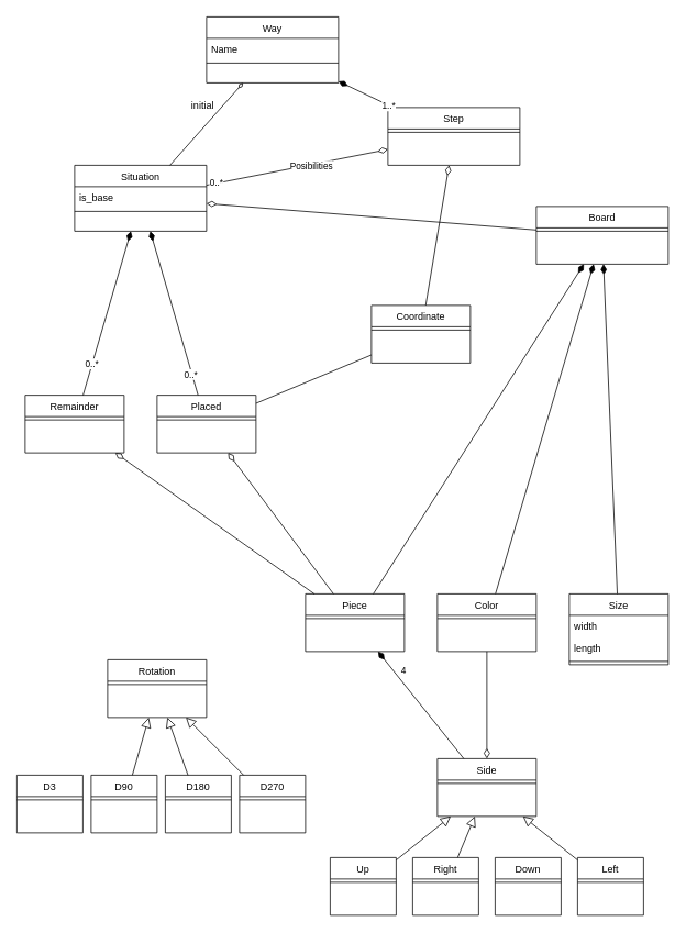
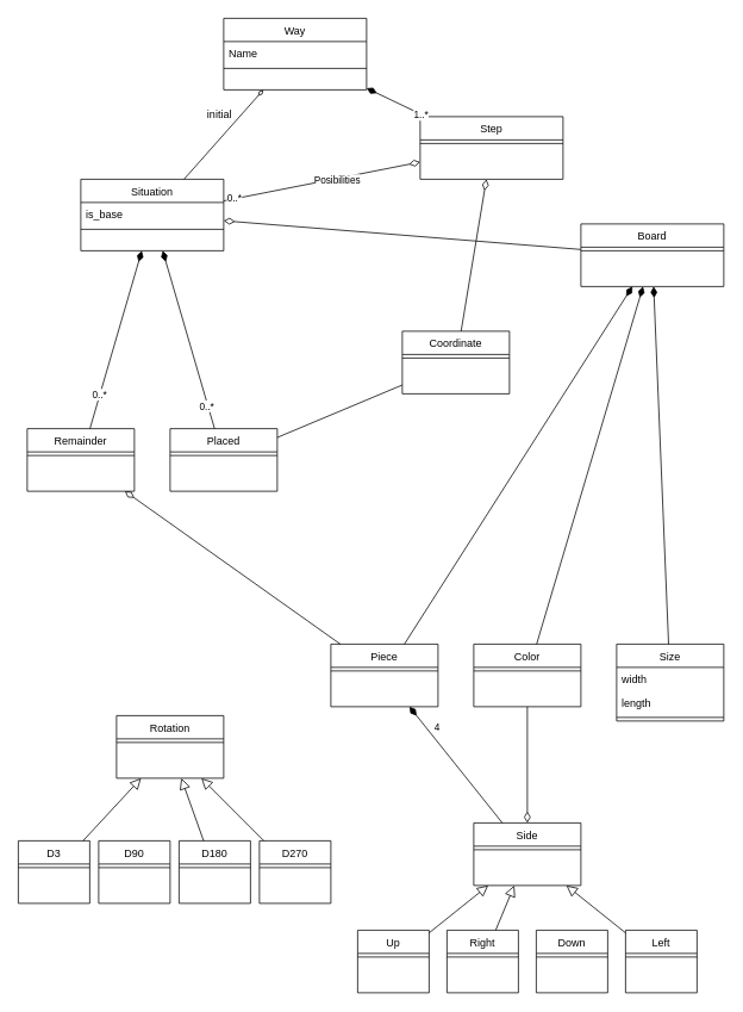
  <mxCell id="0" />
  <mxCell id="1" parent="0" />
  <mxCell id="2" value="Way" style="swimlane;fontStyle=0;align=center;verticalAlign=top;childLayout=stackLayout;horizontal=1;startSize=26;horizontalStack=0;resizeParent=1;resizeLast=0;collapsible=1;marginBottom=0;rounded=0;shadow=0;strokeWidth=1;" parent="1" vertex="1"><mxGeometry x="250" y="20" width="160" height="80" as="geometry"><mxRectangle x="230" y="140" width="160" height="26" as="alternateBounds" /></mxGeometry></mxCell>
  <mxCell id="3" value="Name" style="text;align=left;verticalAlign=top;spacingLeft=4;spacingRight=4;overflow=hidden;rotatable=0;points=[[0,0.5],[1,0.5]];portConstraint=eastwest;" parent="2" vertex="1"><mxGeometry y="26" width="160" height="26" as="geometry" /></mxCell>
  <mxCell id="4" value="" style="line;html=1;strokeWidth=1;align=left;verticalAlign=middle;spacingTop=-1;spacingLeft=3;spacingRight=3;rotatable=0;labelPosition=right;points=[];portConstraint=eastwest;" parent="2" vertex="1"><mxGeometry y="52" width="160" height="8" as="geometry" /></mxCell>
  <mxCell id="5" value="Step" style="swimlane;fontStyle=0;align=center;verticalAlign=top;childLayout=stackLayout;horizontal=1;startSize=26;horizontalStack=0;resizeParent=1;resizeLast=0;collapsible=1;marginBottom=0;rounded=0;shadow=0;strokeWidth=1;" parent="1" vertex="1"><mxGeometry x="470" y="130" width="160" height="70" as="geometry"><mxRectangle x="130" y="380" width="160" height="26" as="alternateBounds" /></mxGeometry></mxCell>
  <mxCell id="6" value="" style="line;html=1;strokeWidth=1;align=left;verticalAlign=middle;spacingTop=-1;spacingLeft=3;spacingRight=3;rotatable=0;labelPosition=right;points=[];portConstraint=eastwest;" parent="5" vertex="1"><mxGeometry y="26" width="160" height="8" as="geometry" /></mxCell>
  <mxCell id="7" value="" style="endArrow=diamondThin;endSize=10;endFill=1;shadow=0;strokeWidth=1;rounded=0;elbow=vertical;" parent="1" source="5" target="2" edge="1"><mxGeometry width="160" relative="1" as="geometry"><mxPoint x="210" y="203" as="sourcePoint" /><mxPoint x="210" y="203" as="targetPoint" /></mxGeometry></mxCell>
  <mxCell id="8" value="1..*" style="edgeLabel;html=1;align=center;verticalAlign=middle;resizable=0;points=[];" parent="7" vertex="1" connectable="0"><mxGeometry x="-0.817" relative="1" as="geometry"><mxPoint y="1" as="offset" /></mxGeometry></mxCell>
  <mxCell id="9" value="Board" style="swimlane;fontStyle=0;align=center;verticalAlign=top;childLayout=stackLayout;horizontal=1;startSize=26;horizontalStack=0;resizeParent=1;resizeLast=0;collapsible=1;marginBottom=0;rounded=0;shadow=0;strokeWidth=1;" parent="1" vertex="1"><mxGeometry x="650" y="250" width="160" height="70" as="geometry"><mxRectangle x="340" y="380" width="170" height="26" as="alternateBounds" /></mxGeometry></mxCell>
  <mxCell id="10" value="" style="line;html=1;strokeWidth=1;align=left;verticalAlign=middle;spacingTop=-1;spacingLeft=3;spacingRight=3;rotatable=0;labelPosition=right;points=[];portConstraint=eastwest;" parent="9" vertex="1"><mxGeometry y="26" width="160" height="8" as="geometry" /></mxCell>
  <mxCell id="11" value="" style="endArrow=diamondThin;endSize=10;endFill=0;shadow=0;strokeWidth=1;rounded=0;elbow=vertical;" parent="1" source="9" target="12" edge="1"><mxGeometry width="160" relative="1" as="geometry"><mxPoint x="220" y="373" as="sourcePoint" /><mxPoint x="320" y="271" as="targetPoint" /></mxGeometry></mxCell>
  <mxCell id="12" value="Situation" style="swimlane;fontStyle=0;align=center;verticalAlign=top;childLayout=stackLayout;horizontal=1;startSize=26;horizontalStack=0;resizeParent=1;resizeLast=0;collapsible=1;marginBottom=0;rounded=0;shadow=0;strokeWidth=1;" parent="1" vertex="1"><mxGeometry x="90" y="200" width="160" height="80" as="geometry"><mxRectangle x="550" y="140" width="160" height="26" as="alternateBounds" /></mxGeometry></mxCell>
  <mxCell id="13" value="is_base" style="text;align=left;verticalAlign=top;spacingLeft=4;spacingRight=4;overflow=hidden;rotatable=0;points=[[0,0.5],[1,0.5]];portConstraint=eastwest;" parent="12" vertex="1"><mxGeometry y="26" width="160" height="26" as="geometry" /></mxCell>
  <mxCell id="14" value="" style="line;html=1;strokeWidth=1;align=left;verticalAlign=middle;spacingTop=-1;spacingLeft=3;spacingRight=3;rotatable=0;labelPosition=right;points=[];portConstraint=eastwest;" parent="12" vertex="1"><mxGeometry y="52" width="160" height="8" as="geometry" /></mxCell>
  <mxCell id="15" value="" style="endArrow=none;shadow=0;strokeWidth=1;rounded=0;endFill=0;elbow=vertical;startArrow=diamondThin;startFill=0;" parent="1" source="2" target="12" edge="1"><mxGeometry x="0.5" y="41" relative="1" as="geometry"><mxPoint x="390" y="192" as="sourcePoint" /><mxPoint x="550" y="192" as="targetPoint" /><mxPoint x="-40" y="32" as="offset" /></mxGeometry></mxCell>
  <mxCell id="16" value="initial" style="text;html=1;resizable=0;points=[];;align=center;verticalAlign=middle;labelBackgroundColor=none;rounded=0;shadow=0;strokeWidth=1;fontSize=12;" parent="15" vertex="1" connectable="0"><mxGeometry x="0.5" y="49" relative="1" as="geometry"><mxPoint x="-20" y="-79.3" as="offset" /></mxGeometry></mxCell>
  <mxCell id="17" value="" style="endArrow=diamondThin;endSize=10;endFill=0;shadow=0;strokeWidth=1;rounded=0;elbow=vertical;" parent="1" source="12" target="5" edge="1"><mxGeometry width="160" relative="1" as="geometry"><mxPoint x="452" y="360" as="sourcePoint" /><mxPoint x="543.429" y="260" as="targetPoint" /></mxGeometry></mxCell>
  <mxCell id="18" value="Posibilities" style="edgeLabel;html=1;align=center;verticalAlign=middle;resizable=0;points=[];" parent="17" vertex="1" connectable="0"><mxGeometry x="0.154" y="-1" relative="1" as="geometry"><mxPoint as="offset" /></mxGeometry></mxCell>
  <mxCell id="19" value="0..*" style="edgeLabel;html=1;align=center;verticalAlign=middle;resizable=0;points=[];" parent="17" vertex="1" connectable="0"><mxGeometry x="-0.891" y="1" relative="1" as="geometry"><mxPoint as="offset" /></mxGeometry></mxCell>
  <mxCell id="20" value="Piece" style="swimlane;fontStyle=0;align=center;verticalAlign=top;childLayout=stackLayout;horizontal=1;startSize=26;horizontalStack=0;resizeParent=1;resizeLast=0;collapsible=1;marginBottom=0;rounded=0;shadow=0;strokeWidth=1;" parent="1" vertex="1"><mxGeometry x="370" y="720" width="120" height="70" as="geometry"><mxRectangle x="340" y="380" width="170" height="26" as="alternateBounds" /></mxGeometry></mxCell>
  <mxCell id="21" value="" style="line;html=1;strokeWidth=1;align=left;verticalAlign=middle;spacingTop=-1;spacingLeft=3;spacingRight=3;rotatable=0;labelPosition=right;points=[];portConstraint=eastwest;" parent="20" vertex="1"><mxGeometry y="26" width="120" height="8" as="geometry" /></mxCell>
  <mxCell id="22" value="Color" style="swimlane;fontStyle=0;align=center;verticalAlign=top;childLayout=stackLayout;horizontal=1;startSize=26;horizontalStack=0;resizeParent=1;resizeLast=0;collapsible=1;marginBottom=0;rounded=0;shadow=0;strokeWidth=1;" parent="1" vertex="1"><mxGeometry x="530" y="720" width="120" height="70" as="geometry"><mxRectangle x="340" y="380" width="170" height="26" as="alternateBounds" /></mxGeometry></mxCell>
  <mxCell id="23" value="" style="line;html=1;strokeWidth=1;align=left;verticalAlign=middle;spacingTop=-1;spacingLeft=3;spacingRight=3;rotatable=0;labelPosition=right;points=[];portConstraint=eastwest;" parent="22" vertex="1"><mxGeometry y="26" width="120" height="8" as="geometry" /></mxCell>
  <mxCell id="24" value="Coordinate" style="swimlane;fontStyle=0;align=center;verticalAlign=top;childLayout=stackLayout;horizontal=1;startSize=26;horizontalStack=0;resizeParent=1;resizeLast=0;collapsible=1;marginBottom=0;rounded=0;shadow=0;strokeWidth=1;" parent="1" vertex="1"><mxGeometry x="450" y="370" width="120" height="70" as="geometry"><mxRectangle x="340" y="380" width="170" height="26" as="alternateBounds" /></mxGeometry></mxCell>
  <mxCell id="25" value="" style="line;html=1;strokeWidth=1;align=left;verticalAlign=middle;spacingTop=-1;spacingLeft=3;spacingRight=3;rotatable=0;labelPosition=right;points=[];portConstraint=eastwest;" parent="24" vertex="1"><mxGeometry y="26" width="120" height="8" as="geometry" /></mxCell>
  <mxCell id="26" value="" style="endArrow=diamondThin;endSize=10;endFill=1;shadow=0;strokeWidth=1;rounded=0;elbow=vertical;" parent="1" source="20" target="9" edge="1"><mxGeometry width="160" relative="1" as="geometry"><mxPoint x="636" y="360" as="sourcePoint" /><mxPoint x="596" y="260" as="targetPoint" /></mxGeometry></mxCell>
  <mxCell id="27" value="" style="endArrow=diamondThin;endSize=10;endFill=1;shadow=0;strokeWidth=1;rounded=0;elbow=vertical;" parent="1" source="22" target="9" edge="1"><mxGeometry width="160" relative="1" as="geometry"><mxPoint x="480" y="515" as="sourcePoint" /><mxPoint x="650" y="430" as="targetPoint" /></mxGeometry></mxCell>
  <mxCell id="28" value="" style="endArrow=diamondThin;endSize=10;endFill=0;shadow=0;strokeWidth=1;rounded=0;elbow=vertical;" parent="1" source="24" target="5" edge="1"><mxGeometry width="160" relative="1" as="geometry"><mxPoint x="625.517" y="330" as="sourcePoint" /><mxPoint x="596.552" y="260" as="targetPoint" /></mxGeometry></mxCell>
  <mxCell id="29" value="Side" style="swimlane;fontStyle=0;align=center;verticalAlign=top;childLayout=stackLayout;horizontal=1;startSize=26;horizontalStack=0;resizeParent=1;resizeLast=0;collapsible=1;marginBottom=0;rounded=0;shadow=0;strokeWidth=1;" parent="1" vertex="1"><mxGeometry x="530" y="920" width="120" height="70" as="geometry"><mxRectangle x="340" y="380" width="170" height="26" as="alternateBounds" /></mxGeometry></mxCell>
  <mxCell id="30" value="" style="line;html=1;strokeWidth=1;align=left;verticalAlign=middle;spacingTop=-1;spacingLeft=3;spacingRight=3;rotatable=0;labelPosition=right;points=[];portConstraint=eastwest;" parent="29" vertex="1"><mxGeometry y="26" width="120" height="8" as="geometry" /></mxCell>
  <mxCell id="31" value="" style="endArrow=diamondThin;endSize=10;endFill=1;shadow=0;strokeWidth=1;rounded=0;elbow=vertical;" parent="1" source="29" target="20" edge="1"><mxGeometry width="160" relative="1" as="geometry"><mxPoint x="659.737" y="520" as="sourcePoint" /><mxPoint x="590.263" y="400" as="targetPoint" /></mxGeometry></mxCell>
  <mxCell id="32" value="4" style="edgeLabel;html=1;align=center;verticalAlign=middle;resizable=0;points=[];" parent="31" vertex="1" connectable="0"><mxGeometry x="0.621" y="-4" relative="1" as="geometry"><mxPoint x="7.8" as="offset" /></mxGeometry></mxCell>
  <mxCell id="33" value="" style="endArrow=diamondThin;endSize=10;endFill=0;shadow=0;strokeWidth=1;rounded=0;elbow=vertical;" parent="1" source="22" target="29" edge="1"><mxGeometry width="160" relative="1" as="geometry"><mxPoint x="529.211" y="520" as="sourcePoint" /><mxPoint x="560.789" y="400" as="targetPoint" /></mxGeometry></mxCell>
  <mxCell id="34" value="Up" style="swimlane;fontStyle=0;align=center;verticalAlign=top;childLayout=stackLayout;horizontal=1;startSize=26;horizontalStack=0;resizeParent=1;resizeLast=0;collapsible=1;marginBottom=0;rounded=0;shadow=0;strokeWidth=1;" parent="1" vertex="1"><mxGeometry x="400" y="1040" width="80" height="70" as="geometry"><mxRectangle x="340" y="380" width="170" height="26" as="alternateBounds" /></mxGeometry></mxCell>
  <mxCell id="35" value="" style="line;html=1;strokeWidth=1;align=left;verticalAlign=middle;spacingTop=-1;spacingLeft=3;spacingRight=3;rotatable=0;labelPosition=right;points=[];portConstraint=eastwest;" parent="34" vertex="1"><mxGeometry y="26" width="80" height="8" as="geometry" /></mxCell>
  <mxCell id="36" value="" style="endArrow=block;endSize=10;endFill=0;shadow=0;strokeWidth=1;rounded=0;elbow=vertical;" parent="1" source="34" target="29" edge="1"><mxGeometry width="160" relative="1" as="geometry"><mxPoint x="557.5" y="870" as="sourcePoint" /><mxPoint x="582.5" y="920" as="targetPoint" /></mxGeometry></mxCell>
  <mxCell id="37" value="Right" style="swimlane;fontStyle=0;align=center;verticalAlign=top;childLayout=stackLayout;horizontal=1;startSize=26;horizontalStack=0;resizeParent=1;resizeLast=0;collapsible=1;marginBottom=0;rounded=0;shadow=0;strokeWidth=1;" parent="1" vertex="1"><mxGeometry x="500" y="1040" width="80" height="70" as="geometry"><mxRectangle x="340" y="380" width="170" height="26" as="alternateBounds" /></mxGeometry></mxCell>
  <mxCell id="38" value="" style="line;html=1;strokeWidth=1;align=left;verticalAlign=middle;spacingTop=-1;spacingLeft=3;spacingRight=3;rotatable=0;labelPosition=right;points=[];portConstraint=eastwest;" parent="37" vertex="1"><mxGeometry y="26" width="80" height="8" as="geometry" /></mxCell>
  <mxCell id="39" value="Down" style="swimlane;fontStyle=0;align=center;verticalAlign=top;childLayout=stackLayout;horizontal=1;startSize=26;horizontalStack=0;resizeParent=1;resizeLast=0;collapsible=1;marginBottom=0;rounded=0;shadow=0;strokeWidth=1;" parent="1" vertex="1"><mxGeometry x="600" y="1040" width="80" height="70" as="geometry"><mxRectangle x="340" y="380" width="170" height="26" as="alternateBounds" /></mxGeometry></mxCell>
  <mxCell id="40" value="" style="line;html=1;strokeWidth=1;align=left;verticalAlign=middle;spacingTop=-1;spacingLeft=3;spacingRight=3;rotatable=0;labelPosition=right;points=[];portConstraint=eastwest;" parent="39" vertex="1"><mxGeometry y="26" width="80" height="8" as="geometry" /></mxCell>
  <mxCell id="41" value="Left" style="swimlane;fontStyle=0;align=center;verticalAlign=top;childLayout=stackLayout;horizontal=1;startSize=26;horizontalStack=0;resizeParent=1;resizeLast=0;collapsible=1;marginBottom=0;rounded=0;shadow=0;strokeWidth=1;" parent="1" vertex="1"><mxGeometry x="700" y="1040" width="80" height="70" as="geometry"><mxRectangle x="340" y="380" width="170" height="26" as="alternateBounds" /></mxGeometry></mxCell>
  <mxCell id="42" value="" style="line;html=1;strokeWidth=1;align=left;verticalAlign=middle;spacingTop=-1;spacingLeft=3;spacingRight=3;rotatable=0;labelPosition=right;points=[];portConstraint=eastwest;" parent="41" vertex="1"><mxGeometry y="26" width="80" height="8" as="geometry" /></mxCell>
  <mxCell id="43" value="" style="endArrow=block;endSize=10;endFill=0;shadow=0;strokeWidth=1;rounded=0;elbow=vertical;" parent="1" source="37" target="29" edge="1"><mxGeometry width="160" relative="1" as="geometry"><mxPoint x="440" y="1051" as="sourcePoint" /><mxPoint x="541.667" y="990" as="targetPoint" /></mxGeometry></mxCell>
  <mxCell id="44" value="" style="endArrow=block;endSize=10;endFill=0;shadow=0;strokeWidth=1;rounded=0;elbow=vertical;" parent="1" source="41" target="29" edge="1"><mxGeometry width="160" relative="1" as="geometry"><mxPoint x="597.456" y="1050" as="sourcePoint" /><mxPoint x="541.667" y="990" as="targetPoint" /></mxGeometry></mxCell>
  <mxCell id="45" value="Placed" style="swimlane;fontStyle=0;align=center;verticalAlign=top;childLayout=stackLayout;horizontal=1;startSize=26;horizontalStack=0;resizeParent=1;resizeLast=0;collapsible=1;marginBottom=0;rounded=0;shadow=0;strokeWidth=1;" parent="1" vertex="1"><mxGeometry x="190" y="479" width="120" height="70" as="geometry"><mxRectangle x="340" y="380" width="170" height="26" as="alternateBounds" /></mxGeometry></mxCell>
  <mxCell id="46" value="" style="line;html=1;strokeWidth=1;align=left;verticalAlign=middle;spacingTop=-1;spacingLeft=3;spacingRight=3;rotatable=0;labelPosition=right;points=[];portConstraint=eastwest;" parent="45" vertex="1"><mxGeometry y="26" width="120" height="8" as="geometry" /></mxCell>
  <mxCell id="47" value="Remainder" style="swimlane;fontStyle=0;align=center;verticalAlign=top;childLayout=stackLayout;horizontal=1;startSize=26;horizontalStack=0;resizeParent=1;resizeLast=0;collapsible=1;marginBottom=0;rounded=0;shadow=0;strokeWidth=1;" parent="1" vertex="1"><mxGeometry x="30" y="479" width="120" height="70" as="geometry"><mxRectangle x="340" y="380" width="170" height="26" as="alternateBounds" /></mxGeometry></mxCell>
  <mxCell id="48" value="" style="line;html=1;strokeWidth=1;align=left;verticalAlign=middle;spacingTop=-1;spacingLeft=3;spacingRight=3;rotatable=0;labelPosition=right;points=[];portConstraint=eastwest;" parent="47" vertex="1"><mxGeometry y="26" width="120" height="8" as="geometry" /></mxCell>
  <mxCell id="49" value="" style="endArrow=diamondThin;endSize=10;endFill=1;shadow=0;strokeWidth=1;rounded=0;elbow=vertical;" parent="1" source="45" target="12" edge="1"><mxGeometry width="160" relative="1" as="geometry"><mxPoint x="436.053" y="520" as="sourcePoint" /><mxPoint x="593.947" y="400" as="targetPoint" /></mxGeometry></mxCell>
  <mxCell id="50" value="0..*" style="edgeLabel;html=1;align=center;verticalAlign=middle;resizable=0;points=[];" parent="49" vertex="1" connectable="0"><mxGeometry x="-0.74" y="2" relative="1" as="geometry"><mxPoint as="offset" /></mxGeometry></mxCell>
  <mxCell id="51" value="" style="endArrow=diamondThin;endSize=10;endFill=1;shadow=0;strokeWidth=1;rounded=0;elbow=vertical;" parent="1" source="47" target="12" edge="1"><mxGeometry width="160" relative="1" as="geometry"><mxPoint x="128.261" y="360" as="sourcePoint" /><mxPoint x="149.13" y="320" as="targetPoint" /></mxGeometry></mxCell>
  <mxCell id="52" value="0..*" style="edgeLabel;html=1;align=center;verticalAlign=middle;resizable=0;points=[];" parent="51" vertex="1" connectable="0"><mxGeometry x="-0.617" y="1" relative="1" as="geometry"><mxPoint as="offset" /></mxGeometry></mxCell>
  <mxCell id="53" value="" style="endArrow=diamondThin;endSize=10;endFill=0;shadow=0;strokeWidth=1;rounded=0;elbow=vertical;" parent="1" source="20" target="47" edge="1"><mxGeometry width="160" relative="1" as="geometry"><mxPoint x="729.737" y="520" as="sourcePoint" /><mxPoint x="660.263" y="400" as="targetPoint" /></mxGeometry></mxCell>
- <mxCell id="54" value="" style="endArrow=diamondThin;endSize=10;endFill=0;shadow=0;strokeWidth=1;rounded=0;elbow=vertical;" parent="1" source="20" target="45" edge="1"><mxGeometry width="160" relative="1" as="geometry"><mxPoint x="690" y="535" as="sourcePoint" /><mxPoint x="330" y="415" as="targetPoint" /></mxGeometry></mxCell>
  <mxCell id="55" value="" style="endArrow=none;endSize=10;endFill=0;shadow=0;strokeWidth=1;rounded=0;elbow=vertical;" parent="1" source="24" target="45" edge="1"><mxGeometry width="160" relative="1" as="geometry"><mxPoint x="530" y="521.897" as="sourcePoint" /><mxPoint x="360" y="428.103" as="targetPoint" /></mxGeometry></mxCell>
  <mxCell id="56" value="Size" style="swimlane;fontStyle=0;align=center;verticalAlign=top;childLayout=stackLayout;horizontal=1;startSize=26;horizontalStack=0;resizeParent=1;resizeLast=0;collapsible=1;marginBottom=0;rounded=0;shadow=0;strokeWidth=1;" parent="1" vertex="1"><mxGeometry x="690" y="720" width="120" height="86" as="geometry"><mxRectangle x="340" y="380" width="170" height="26" as="alternateBounds" /></mxGeometry></mxCell>
  <mxCell id="57" value="width&#10;" style="text;align=left;verticalAlign=top;spacingLeft=4;spacingRight=4;overflow=hidden;rotatable=0;points=[[0,0.5],[1,0.5]];portConstraint=eastwest;" parent="56" vertex="1"><mxGeometry y="26" width="120" height="26" as="geometry" /></mxCell>
  <mxCell id="58" value="length" style="text;align=left;verticalAlign=top;spacingLeft=4;spacingRight=4;overflow=hidden;rotatable=0;points=[[0,0.5],[1,0.5]];portConstraint=eastwest;" parent="56" vertex="1"><mxGeometry y="52" width="120" height="26" as="geometry" /></mxCell>
  <mxCell id="59" value="" style="line;html=1;strokeWidth=1;align=left;verticalAlign=middle;spacingTop=-1;spacingLeft=3;spacingRight=3;rotatable=0;labelPosition=right;points=[];portConstraint=eastwest;" parent="56" vertex="1"><mxGeometry y="78" width="120" height="8" as="geometry" /></mxCell>
  <mxCell id="60" value="" style="endArrow=diamondThin;endSize=10;endFill=1;shadow=0;strokeWidth=1;rounded=0;elbow=vertical;" parent="1" source="56" target="9" edge="1"><mxGeometry width="160" relative="1" as="geometry"><mxPoint x="700" y="520" as="sourcePoint" /><mxPoint x="700" y="330" as="targetPoint" /></mxGeometry></mxCell>
  <mxCell id="61" value="Rotation" style="swimlane;fontStyle=0;align=center;verticalAlign=top;childLayout=stackLayout;horizontal=1;startSize=26;horizontalStack=0;resizeParent=1;resizeLast=0;collapsible=1;marginBottom=0;rounded=0;shadow=0;strokeWidth=1;" parent="1" vertex="1"><mxGeometry x="130" y="800" width="120" height="70" as="geometry"><mxRectangle x="340" y="380" width="170" height="26" as="alternateBounds" /></mxGeometry></mxCell>
  <mxCell id="62" value="" style="line;html=1;strokeWidth=1;align=left;verticalAlign=middle;spacingTop=-1;spacingLeft=3;spacingRight=3;rotatable=0;labelPosition=right;points=[];portConstraint=eastwest;" parent="61" vertex="1"><mxGeometry y="26" width="120" height="8" as="geometry" /></mxCell>
  <mxCell id="63" value="D3" style="swimlane;fontStyle=0;align=center;verticalAlign=top;childLayout=stackLayout;horizontal=1;startSize=26;horizontalStack=0;resizeParent=1;resizeLast=0;collapsible=1;marginBottom=0;rounded=0;shadow=0;strokeWidth=1;" parent="1" vertex="1"><mxGeometry x="20" y="940" width="80" height="70" as="geometry"><mxRectangle x="340" y="380" width="170" height="26" as="alternateBounds" /></mxGeometry></mxCell>
  <mxCell id="64" value="" style="line;html=1;strokeWidth=1;align=left;verticalAlign=middle;spacingTop=-1;spacingLeft=3;spacingRight=3;rotatable=0;labelPosition=right;points=[];portConstraint=eastwest;" parent="63" vertex="1"><mxGeometry y="26" width="80" height="8" as="geometry" /></mxCell>
  <mxCell id="65" value="D90" style="swimlane;fontStyle=0;align=center;verticalAlign=top;childLayout=stackLayout;horizontal=1;startSize=26;horizontalStack=0;resizeParent=1;resizeLast=0;collapsible=1;marginBottom=0;rounded=0;shadow=0;strokeWidth=1;" parent="1" vertex="1"><mxGeometry x="110" y="940" width="80" height="70" as="geometry"><mxRectangle x="340" y="380" width="170" height="26" as="alternateBounds" /></mxGeometry></mxCell>
  <mxCell id="66" value="" style="line;html=1;strokeWidth=1;align=left;verticalAlign=middle;spacingTop=-1;spacingLeft=3;spacingRight=3;rotatable=0;labelPosition=right;points=[];portConstraint=eastwest;" parent="65" vertex="1"><mxGeometry y="26" width="80" height="8" as="geometry" /></mxCell>
  <mxCell id="67" value="D180" style="swimlane;fontStyle=0;align=center;verticalAlign=top;childLayout=stackLayout;horizontal=1;startSize=26;horizontalStack=0;resizeParent=1;resizeLast=0;collapsible=1;marginBottom=0;rounded=0;shadow=0;strokeWidth=1;" parent="1" vertex="1"><mxGeometry x="200" y="940" width="80" height="70" as="geometry"><mxRectangle x="340" y="380" width="170" height="26" as="alternateBounds" /></mxGeometry></mxCell>
  <mxCell id="68" value="" style="line;html=1;strokeWidth=1;align=left;verticalAlign=middle;spacingTop=-1;spacingLeft=3;spacingRight=3;rotatable=0;labelPosition=right;points=[];portConstraint=eastwest;" parent="67" vertex="1"><mxGeometry y="26" width="80" height="8" as="geometry" /></mxCell>
  <mxCell id="69" value="D270" style="swimlane;fontStyle=0;align=center;verticalAlign=top;childLayout=stackLayout;horizontal=1;startSize=26;horizontalStack=0;resizeParent=1;resizeLast=0;collapsible=1;marginBottom=0;rounded=0;shadow=0;strokeWidth=1;" parent="1" vertex="1"><mxGeometry x="290" y="940" width="80" height="70" as="geometry"><mxRectangle x="340" y="380" width="170" height="26" as="alternateBounds" /></mxGeometry></mxCell>
  <mxCell id="70" value="" style="line;html=1;strokeWidth=1;align=left;verticalAlign=middle;spacingTop=-1;spacingLeft=3;spacingRight=3;rotatable=0;labelPosition=right;points=[];portConstraint=eastwest;" parent="69" vertex="1"><mxGeometry y="26" width="80" height="8" as="geometry" /></mxCell>
- <mxCell id="72" value="" style="endArrow=block;endSize=10;endFill=0;shadow=0;strokeWidth=1;rounded=0;elbow=vertical;" parent="1" source="65" target="61" edge="1"><mxGeometry width="160" relative="1" as="geometry"><mxPoint x="72.5" y="940" as="sourcePoint" /><mxPoint x="97.5" y="870" as="targetPoint" /></mxGeometry></mxCell>
+ <mxCell id="71" value="" style="endArrow=block;endSize=10;endFill=0;shadow=0;strokeWidth=1;rounded=0;elbow=vertical;" parent="1" source="63" target="61" edge="1"><mxGeometry width="160" relative="1" as="geometry"><mxPoint x="480" y="1043" as="sourcePoint" /><mxPoint x="546.25" y="990" as="targetPoint" /></mxGeometry></mxCell>
  <mxCell id="73" value="" style="endArrow=block;endSize=10;endFill=0;shadow=0;strokeWidth=1;rounded=0;elbow=vertical;" parent="1" source="67" target="61" edge="1"><mxGeometry width="160" relative="1" as="geometry"><mxPoint x="140" y="940" as="sourcePoint" /><mxPoint x="120" y="870" as="targetPoint" /></mxGeometry></mxCell>
  <mxCell id="74" value="" style="endArrow=block;endSize=10;endFill=0;shadow=0;strokeWidth=1;rounded=0;elbow=vertical;" parent="1" source="69" target="61" edge="1"><mxGeometry width="160" relative="1" as="geometry"><mxPoint x="207.5" y="940" as="sourcePoint" /><mxPoint x="142.5" y="870" as="targetPoint" /></mxGeometry></mxCell>
